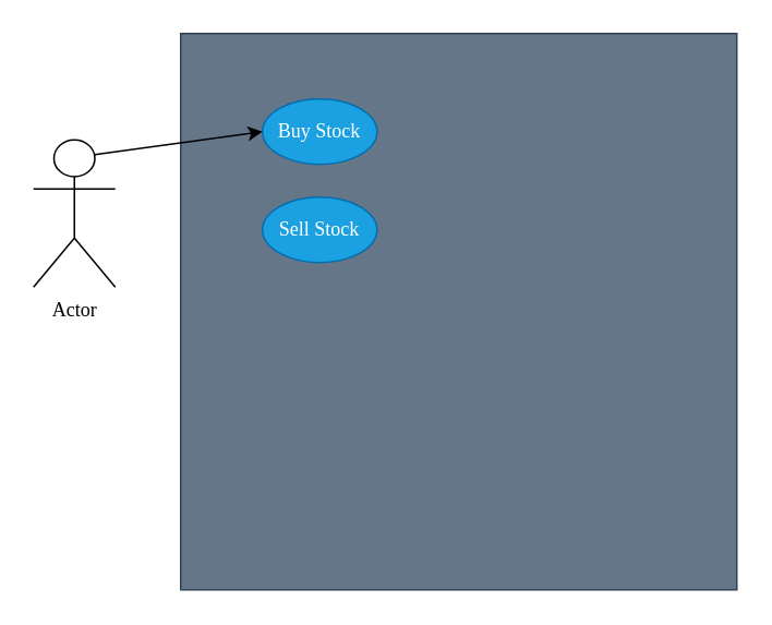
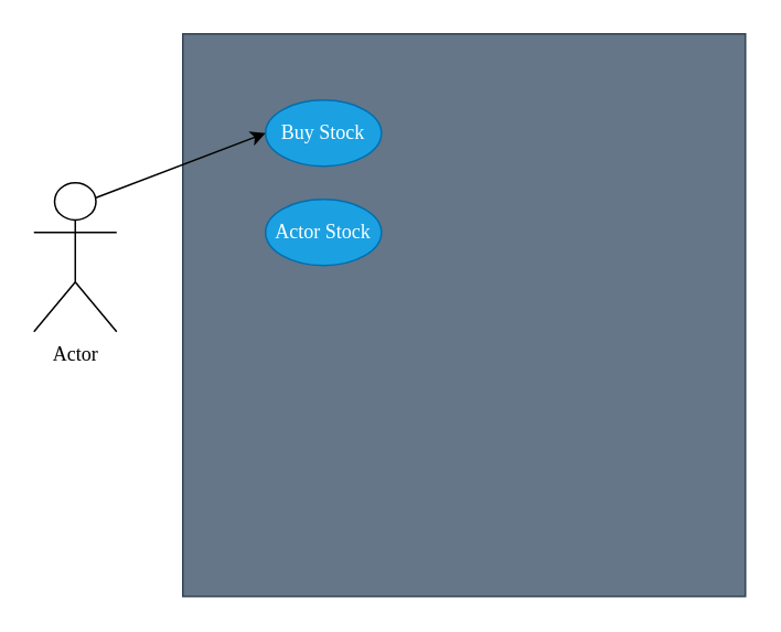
  <mxCell id="0" />
  <mxCell id="1" parent="0" />
  <mxCell id="2" value="" style="whiteSpace=wrap;html=1;aspect=fixed;fillColor=#647687;fontColor=#ffffff;strokeColor=#314354;" vertex="1" parent="1"><mxGeometry x="110" y="20" width="340" height="340" as="geometry" /></mxCell>
  <mxCell id="3" value="Buy Stock" style="ellipse;whiteSpace=wrap;html=1;fillColor=#1ba1e2;fontColor=#ffffff;strokeColor=#006EAF;fontFamily=Verdana;" vertex="1" parent="1"><mxGeometry x="160" y="60" width="70" height="40" as="geometry" /></mxCell>
- <mxCell id="4" value="Sell Stock" style="ellipse;whiteSpace=wrap;html=1;fillColor=#1ba1e2;fontColor=#ffffff;strokeColor=#006EAF;fontFamily=Verdana;" vertex="1" parent="1"><mxGeometry x="160" y="120" width="70" height="40" as="geometry" /></mxCell>
+ <mxCell id="4" value="Actor Stock" style="ellipse;whiteSpace=wrap;html=1;fillColor=#1ba1e2;fontColor=#ffffff;strokeColor=#006EAF;fontFamily=Verdana;" vertex="1" parent="1"><mxGeometry x="160" y="120" width="70" height="40" as="geometry" /></mxCell>
  <mxCell id="5" style="edgeStyle=none;html=1;exitX=0.75;exitY=0.1;exitDx=0;exitDy=0;exitPerimeter=0;fontFamily=Verdana;entryX=0;entryY=0.5;entryDx=0;entryDy=0;" edge="1" parent="1" source="6" target="3"><mxGeometry relative="1" as="geometry" /></mxCell>
- <mxCell id="6" value="Actor" style="shape=umlActor;verticalLabelPosition=bottom;verticalAlign=top;html=1;outlineConnect=0;fontFamily=Verdana;" vertex="1" parent="1"><mxGeometry x="20" y="85" width="50" height="90" as="geometry" /></mxCell>
+ <mxCell id="6" value="Actor" style="shape=umlActor;verticalLabelPosition=bottom;verticalAlign=top;html=1;outlineConnect=0;fontFamily=Verdana;" vertex="1" parent="1"><mxGeometry x="20" y="110" width="50" height="90" as="geometry" /></mxCell>
